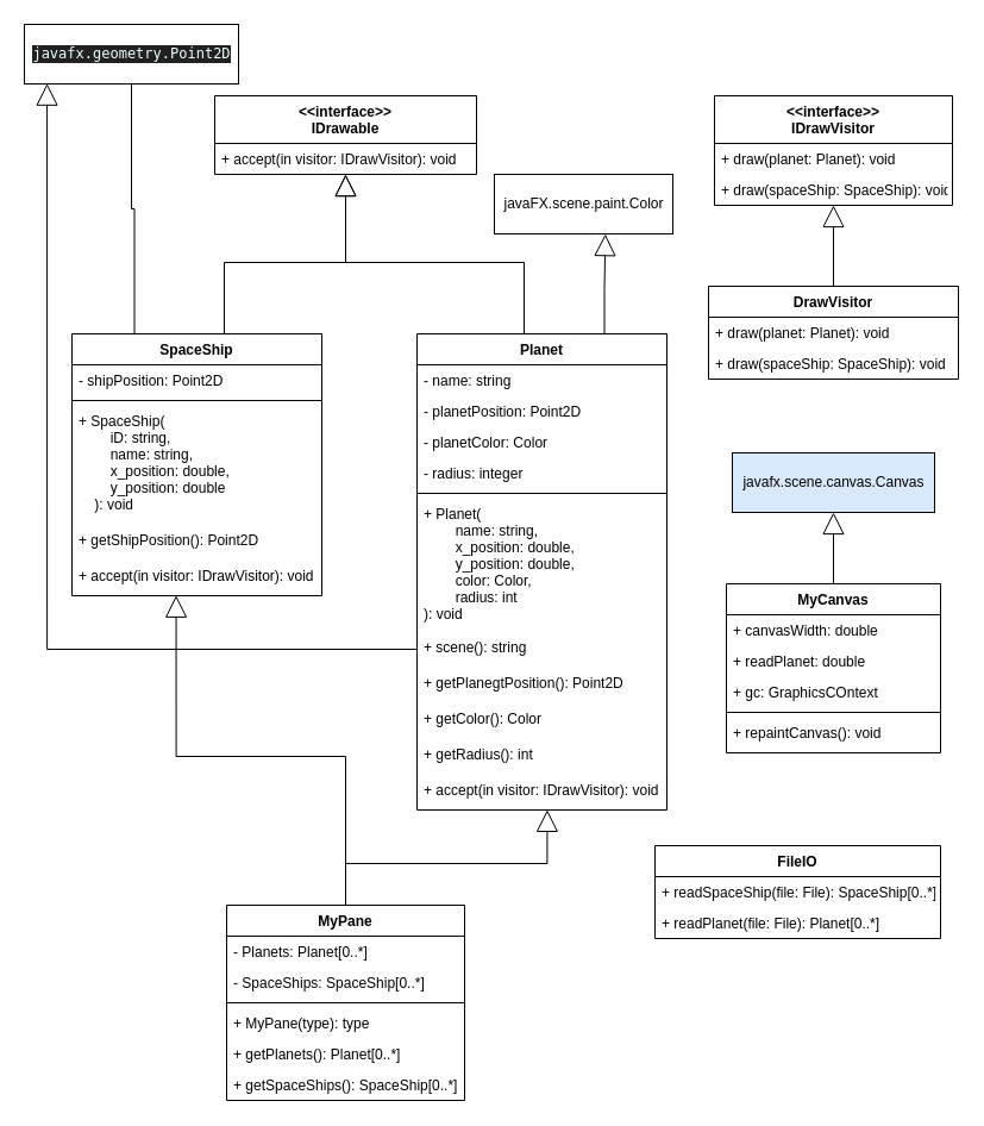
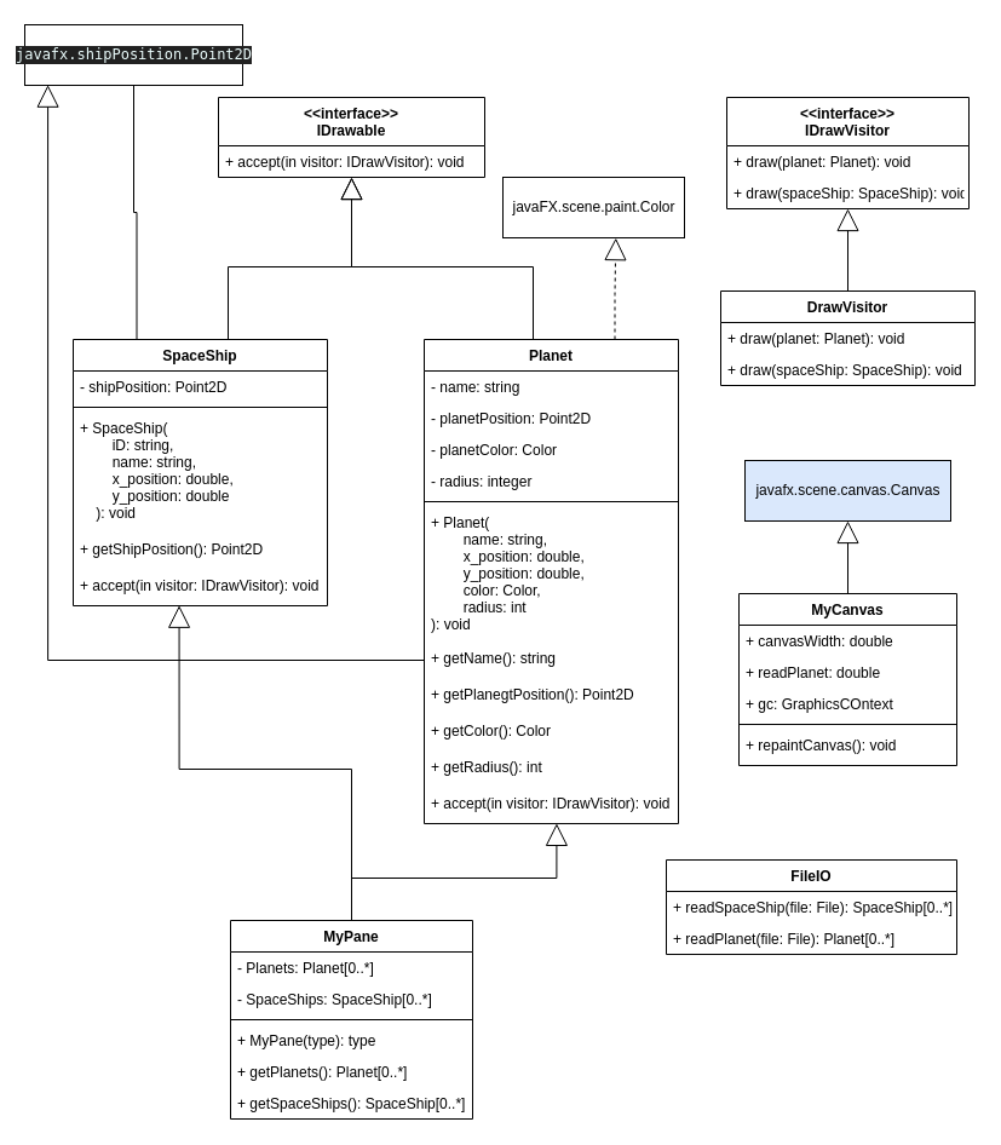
  <mxCell id="0" />
  <mxCell id="1" parent="0" />
  <mxCell id="2" style="edgeStyle=orthogonalEdgeStyle;rounded=0;orthogonalLoop=1;jettySize=auto;html=1;exitX=0.75;exitY=0;exitDx=0;exitDy=0;entryX=0.5;entryY=1.004;entryDx=0;entryDy=0;entryPerimeter=0;endSize=16;endArrow=block;endFill=0;" edge="1" parent="1" source="4" target="41"><mxGeometry relative="1" as="geometry"><mxPoint x="270" y="170" as="targetPoint" /><Array as="points"><mxPoint x="188" y="220" /><mxPoint x="290" y="220" /></Array></mxGeometry></mxCell>
  <mxCell id="3" style="edgeStyle=orthogonalEdgeStyle;rounded=0;orthogonalLoop=1;jettySize=auto;html=1;exitX=0.25;exitY=0;exitDx=0;exitDy=0;entryX=0.5;entryY=1;entryDx=0;entryDy=0;endArrow=none;endFill=0;endSize=16;" edge="1" parent="1" source="4" target="48"><mxGeometry relative="1" as="geometry" /></mxCell>
  <mxCell id="4" value="SpaceShip" style="swimlane;fontStyle=1;align=center;verticalAlign=top;childLayout=stackLayout;horizontal=1;startSize=26;horizontalStack=0;resizeParent=1;resizeParentMax=0;resizeLast=0;collapsible=1;marginBottom=0;" vertex="1" parent="1"><mxGeometry x="60" y="280" width="210" height="220" as="geometry" /></mxCell>
  <mxCell id="5" value="- shipPosition: Point2D" style="text;strokeColor=none;fillColor=none;align=left;verticalAlign=top;spacingLeft=4;spacingRight=4;overflow=hidden;rotatable=0;points=[[0,0.5],[1,0.5]];portConstraint=eastwest;" vertex="1" parent="4"><mxGeometry y="26" width="210" height="26" as="geometry" /></mxCell>
  <mxCell id="6" value="" style="line;strokeWidth=1;fillColor=none;align=left;verticalAlign=middle;spacingTop=-1;spacingLeft=3;spacingRight=3;rotatable=0;labelPosition=right;points=[];portConstraint=eastwest;" vertex="1" parent="4"><mxGeometry y="52" width="210" height="8" as="geometry" /></mxCell>
  <mxCell id="7" value="+ SpaceShip(&#10;        iD: string, &#10;        name: string, &#10;        x_position: double, &#10;        y_position: double&#10;    ): void" style="text;strokeColor=none;fillColor=none;align=left;verticalAlign=top;spacingLeft=4;spacingRight=4;overflow=hidden;rotatable=0;points=[[0,0.5],[1,0.5]];portConstraint=eastwest;" vertex="1" parent="4"><mxGeometry y="60" width="210" height="100" as="geometry" /></mxCell>
  <mxCell id="8" value="+ getShipPosition(): Point2D" style="text;strokeColor=none;fillColor=none;align=left;verticalAlign=top;spacingLeft=4;spacingRight=4;overflow=hidden;rotatable=0;points=[[0,0.5],[1,0.5]];portConstraint=eastwest;" vertex="1" parent="4"><mxGeometry y="160" width="210" height="30" as="geometry" /></mxCell>
  <mxCell id="9" value="+ accept(in visitor: IDrawVisitor): void" style="text;strokeColor=none;fillColor=none;align=left;verticalAlign=top;spacingLeft=4;spacingRight=4;overflow=hidden;rotatable=0;points=[[0,0.5],[1,0.5]];portConstraint=eastwest;" vertex="1" parent="4"><mxGeometry y="190" width="210" height="30" as="geometry" /></mxCell>
  <mxCell id="10" style="edgeStyle=orthogonalEdgeStyle;rounded=0;orthogonalLoop=1;jettySize=auto;html=1;exitX=0.5;exitY=0;exitDx=0;exitDy=0;entryX=0.5;entryY=1;entryDx=0;entryDy=0;endArrow=block;endFill=0;endSize=16;" edge="1" parent="1" source="12" target="40"><mxGeometry relative="1" as="geometry"><Array as="points"><mxPoint x="440" y="220" /><mxPoint x="290" y="220" /></Array></mxGeometry></mxCell>
- <mxCell id="11" style="edgeStyle=orthogonalEdgeStyle;rounded=0;orthogonalLoop=1;jettySize=auto;html=1;exitX=0.75;exitY=0;exitDx=0;exitDy=0;entryX=0.622;entryY=1.003;entryDx=0;entryDy=0;entryPerimeter=0;endArrow=block;endFill=0;endSize=16;" edge="1" parent="1" source="12" target="50"><mxGeometry relative="1" as="geometry" /></mxCell>
+ <mxCell id="11" style="edgeStyle=orthogonalEdgeStyle;rounded=0;orthogonalLoop=1;jettySize=auto;html=1;exitX=0.75;exitY=0;exitDx=0;exitDy=0;entryX=0.622;entryY=1.003;entryDx=0;entryDy=0;entryPerimeter=0;endArrow=block;endFill=0;endSize=16;dashed=1;" edge="1" parent="1" source="12" target="50"><mxGeometry relative="1" as="geometry" /></mxCell>
  <mxCell id="12" value="Planet" style="swimlane;fontStyle=1;align=center;verticalAlign=top;childLayout=stackLayout;horizontal=1;startSize=26;horizontalStack=0;resizeParent=1;resizeParentMax=0;resizeLast=0;collapsible=1;marginBottom=0;" vertex="1" parent="1"><mxGeometry x="350" y="280" width="210" height="400" as="geometry" /></mxCell>
  <mxCell id="13" value="- name: string" style="text;strokeColor=none;fillColor=none;align=left;verticalAlign=top;spacingLeft=4;spacingRight=4;overflow=hidden;rotatable=0;points=[[0,0.5],[1,0.5]];portConstraint=eastwest;" vertex="1" parent="12"><mxGeometry y="26" width="210" height="26" as="geometry" /></mxCell>
  <mxCell id="14" value="- planetPosition: Point2D" style="text;strokeColor=none;fillColor=none;align=left;verticalAlign=top;spacingLeft=4;spacingRight=4;overflow=hidden;rotatable=0;points=[[0,0.5],[1,0.5]];portConstraint=eastwest;" vertex="1" parent="12"><mxGeometry y="52" width="210" height="26" as="geometry" /></mxCell>
  <mxCell id="15" value="- planetColor: Color" style="text;strokeColor=none;fillColor=none;align=left;verticalAlign=top;spacingLeft=4;spacingRight=4;overflow=hidden;rotatable=0;points=[[0,0.5],[1,0.5]];portConstraint=eastwest;" vertex="1" parent="12"><mxGeometry y="78" width="210" height="26" as="geometry" /></mxCell>
  <mxCell id="16" value="- radius: integer" style="text;strokeColor=none;fillColor=none;align=left;verticalAlign=top;spacingLeft=4;spacingRight=4;overflow=hidden;rotatable=0;points=[[0,0.5],[1,0.5]];portConstraint=eastwest;" vertex="1" parent="12"><mxGeometry y="104" width="210" height="26" as="geometry" /></mxCell>
  <mxCell id="17" value="" style="line;strokeWidth=1;fillColor=none;align=left;verticalAlign=middle;spacingTop=-1;spacingLeft=3;spacingRight=3;rotatable=0;labelPosition=right;points=[];portConstraint=eastwest;" vertex="1" parent="12"><mxGeometry y="130" width="210" height="8" as="geometry" /></mxCell>
  <mxCell id="18" value="+ Planet(&#10;        name: string,&#10;        x_position: double,&#10;        y_position: double,&#10;        color: Color,&#10;        radius: int&#10;): void" style="text;strokeColor=none;fillColor=none;align=left;verticalAlign=top;spacingLeft=4;spacingRight=4;overflow=hidden;rotatable=0;points=[[0,0.5],[1,0.5]];portConstraint=eastwest;" vertex="1" parent="12"><mxGeometry y="138" width="210" height="112" as="geometry" /></mxCell>
- <mxCell id="19" value="+ scene(): string" style="text;strokeColor=none;fillColor=none;align=left;verticalAlign=top;spacingLeft=4;spacingRight=4;overflow=hidden;rotatable=0;points=[[0,0.5],[1,0.5]];portConstraint=eastwest;" vertex="1" parent="12"><mxGeometry y="250" width="210" height="30" as="geometry" /></mxCell>
+ <mxCell id="19" value="+ getName(): string" style="text;strokeColor=none;fillColor=none;align=left;verticalAlign=top;spacingLeft=4;spacingRight=4;overflow=hidden;rotatable=0;points=[[0,0.5],[1,0.5]];portConstraint=eastwest;" vertex="1" parent="12"><mxGeometry y="250" width="210" height="30" as="geometry" /></mxCell>
  <mxCell id="20" value="+ getPlanegtPosition(): Point2D" style="text;strokeColor=none;fillColor=none;align=left;verticalAlign=top;spacingLeft=4;spacingRight=4;overflow=hidden;rotatable=0;points=[[0,0.5],[1,0.5]];portConstraint=eastwest;" vertex="1" parent="12"><mxGeometry y="280" width="210" height="30" as="geometry" /></mxCell>
  <mxCell id="21" value="+ getColor(): Color" style="text;strokeColor=none;fillColor=none;align=left;verticalAlign=top;spacingLeft=4;spacingRight=4;overflow=hidden;rotatable=0;points=[[0,0.5],[1,0.5]];portConstraint=eastwest;" vertex="1" parent="12"><mxGeometry y="310" width="210" height="30" as="geometry" /></mxCell>
  <mxCell id="22" value="+ getRadius(): int" style="text;strokeColor=none;fillColor=none;align=left;verticalAlign=top;spacingLeft=4;spacingRight=4;overflow=hidden;rotatable=0;points=[[0,0.5],[1,0.5]];portConstraint=eastwest;" vertex="1" parent="12"><mxGeometry y="340" width="210" height="30" as="geometry" /></mxCell>
  <mxCell id="23" value="+ accept(in visitor: IDrawVisitor): void" style="text;strokeColor=none;fillColor=none;align=left;verticalAlign=top;spacingLeft=4;spacingRight=4;overflow=hidden;rotatable=0;points=[[0,0.5],[1,0.5]];portConstraint=eastwest;" vertex="1" parent="12"><mxGeometry y="370" width="210" height="30" as="geometry" /></mxCell>
  <mxCell id="24" style="edgeStyle=orthogonalEdgeStyle;rounded=0;orthogonalLoop=1;jettySize=auto;html=1;exitX=0.5;exitY=0;exitDx=0;exitDy=0;entryX=0.5;entryY=1;entryDx=0;entryDy=0;endArrow=block;endFill=0;endSize=16;" edge="1" parent="1" source="25" target="55"><mxGeometry relative="1" as="geometry" /></mxCell>
  <mxCell id="25" value="MyCanvas" style="swimlane;fontStyle=1;align=center;verticalAlign=top;childLayout=stackLayout;horizontal=1;startSize=26;horizontalStack=0;resizeParent=1;resizeParentMax=0;resizeLast=0;collapsible=1;marginBottom=0;" vertex="1" parent="1"><mxGeometry x="610" y="490" width="180" height="142" as="geometry" /></mxCell>
  <mxCell id="26" value="+ canvasWidth: double" style="text;strokeColor=none;fillColor=none;align=left;verticalAlign=top;spacingLeft=4;spacingRight=4;overflow=hidden;rotatable=0;points=[[0,0.5],[1,0.5]];portConstraint=eastwest;" vertex="1" parent="25"><mxGeometry y="26" width="180" height="26" as="geometry" /></mxCell>
  <mxCell id="27" value="+ readPlanet: double" style="text;strokeColor=none;fillColor=none;align=left;verticalAlign=top;spacingLeft=4;spacingRight=4;overflow=hidden;rotatable=0;points=[[0,0.5],[1,0.5]];portConstraint=eastwest;" vertex="1" parent="25"><mxGeometry y="52" width="180" height="26" as="geometry" /></mxCell>
  <mxCell id="28" value="+ gc: GraphicsCOntext" style="text;strokeColor=none;fillColor=none;align=left;verticalAlign=top;spacingLeft=4;spacingRight=4;overflow=hidden;rotatable=0;points=[[0,0.5],[1,0.5]];portConstraint=eastwest;" vertex="1" parent="25"><mxGeometry y="78" width="180" height="26" as="geometry" /></mxCell>
  <mxCell id="29" value="" style="line;strokeWidth=1;fillColor=none;align=left;verticalAlign=middle;spacingTop=-1;spacingLeft=3;spacingRight=3;rotatable=0;labelPosition=right;points=[];portConstraint=eastwest;" vertex="1" parent="25"><mxGeometry y="104" width="180" height="8" as="geometry" /></mxCell>
  <mxCell id="30" value="+ repaintCanvas(): void" style="text;strokeColor=none;fillColor=none;align=left;verticalAlign=top;spacingLeft=4;spacingRight=4;overflow=hidden;rotatable=0;points=[[0,0.5],[1,0.5]];portConstraint=eastwest;" vertex="1" parent="25"><mxGeometry y="112" width="180" height="30" as="geometry" /></mxCell>
  <mxCell id="31" style="edgeStyle=orthogonalEdgeStyle;rounded=0;orthogonalLoop=1;jettySize=auto;html=1;exitX=0.5;exitY=0;exitDx=0;exitDy=0;entryX=0.521;entryY=0.996;entryDx=0;entryDy=0;entryPerimeter=0;endArrow=block;endFill=0;endSize=16;" edge="1" parent="1" source="33" target="23"><mxGeometry relative="1" as="geometry" /></mxCell>
  <mxCell id="32" style="edgeStyle=orthogonalEdgeStyle;rounded=0;orthogonalLoop=1;jettySize=auto;html=1;exitX=0.5;exitY=0;exitDx=0;exitDy=0;entryX=0.417;entryY=0.992;entryDx=0;entryDy=0;entryPerimeter=0;endArrow=block;endFill=0;endSize=16;" edge="1" parent="1" source="33" target="9"><mxGeometry relative="1" as="geometry" /></mxCell>
  <mxCell id="33" value="MyPane" style="swimlane;fontStyle=1;align=center;verticalAlign=top;childLayout=stackLayout;horizontal=1;startSize=26;horizontalStack=0;resizeParent=1;resizeParentMax=0;resizeLast=0;collapsible=1;marginBottom=0;" vertex="1" parent="1"><mxGeometry x="190" y="760" width="200" height="164" as="geometry" /></mxCell>
  <mxCell id="34" value="- Planets: Planet[0..*]" style="text;strokeColor=none;fillColor=none;align=left;verticalAlign=top;spacingLeft=4;spacingRight=4;overflow=hidden;rotatable=0;points=[[0,0.5],[1,0.5]];portConstraint=eastwest;" vertex="1" parent="33"><mxGeometry y="26" width="200" height="26" as="geometry" /></mxCell>
  <mxCell id="35" value="- SpaceShips: SpaceShip[0..*]" style="text;strokeColor=none;fillColor=none;align=left;verticalAlign=top;spacingLeft=4;spacingRight=4;overflow=hidden;rotatable=0;points=[[0,0.5],[1,0.5]];portConstraint=eastwest;" vertex="1" parent="33"><mxGeometry y="52" width="200" height="26" as="geometry" /></mxCell>
  <mxCell id="36" value="" style="line;strokeWidth=1;fillColor=none;align=left;verticalAlign=middle;spacingTop=-1;spacingLeft=3;spacingRight=3;rotatable=0;labelPosition=right;points=[];portConstraint=eastwest;" vertex="1" parent="33"><mxGeometry y="78" width="200" height="8" as="geometry" /></mxCell>
  <mxCell id="37" value="+ MyPane(type): type" style="text;strokeColor=none;fillColor=none;align=left;verticalAlign=top;spacingLeft=4;spacingRight=4;overflow=hidden;rotatable=0;points=[[0,0.5],[1,0.5]];portConstraint=eastwest;" vertex="1" parent="33"><mxGeometry y="86" width="200" height="26" as="geometry" /></mxCell>
  <mxCell id="38" value="+ getPlanets(): Planet[0..*]" style="text;strokeColor=none;fillColor=none;align=left;verticalAlign=top;spacingLeft=4;spacingRight=4;overflow=hidden;rotatable=0;points=[[0,0.5],[1,0.5]];portConstraint=eastwest;" vertex="1" parent="33"><mxGeometry y="112" width="200" height="26" as="geometry" /></mxCell>
  <mxCell id="39" value="+ getSpaceShips(): SpaceShip[0..*]" style="text;strokeColor=none;fillColor=none;align=left;verticalAlign=top;spacingLeft=4;spacingRight=4;overflow=hidden;rotatable=0;points=[[0,0.5],[1,0.5]];portConstraint=eastwest;" vertex="1" parent="33"><mxGeometry y="138" width="200" height="26" as="geometry" /></mxCell>
  <mxCell id="40" value="&lt;&lt;interface&gt;&gt;&#10;IDrawable" style="swimlane;fontStyle=1;childLayout=stackLayout;horizontal=1;startSize=40;fillColor=none;horizontalStack=0;resizeParent=1;resizeParentMax=0;resizeLast=0;collapsible=1;marginBottom=0;" vertex="1" parent="1"><mxGeometry x="180" y="80" width="220" height="66" as="geometry"><mxRectangle x="190" y="150" width="110" height="40" as="alternateBounds" /></mxGeometry></mxCell>
  <mxCell id="41" value="+ accept(in visitor: IDrawVisitor): void" style="text;strokeColor=none;fillColor=none;align=left;verticalAlign=top;spacingLeft=4;spacingRight=4;overflow=hidden;rotatable=0;points=[[0,0.5],[1,0.5]];portConstraint=eastwest;" vertex="1" parent="40"><mxGeometry y="40" width="220" height="26" as="geometry" /></mxCell>
  <mxCell id="42" value="&lt;&lt;interface&gt;&gt;&#10;IDrawVisitor" style="swimlane;fontStyle=1;childLayout=stackLayout;horizontal=1;startSize=40;fillColor=none;horizontalStack=0;resizeParent=1;resizeParentMax=0;resizeLast=0;collapsible=1;marginBottom=0;" vertex="1" parent="1"><mxGeometry x="600" y="80" width="200" height="92" as="geometry" /></mxCell>
  <mxCell id="43" value="+ draw(planet: Planet): void" style="text;strokeColor=none;fillColor=none;align=left;verticalAlign=top;spacingLeft=4;spacingRight=4;overflow=hidden;rotatable=0;points=[[0,0.5],[1,0.5]];portConstraint=eastwest;" vertex="1" parent="42"><mxGeometry y="40" width="200" height="26" as="geometry" /></mxCell>
  <mxCell id="44" value="+ draw(spaceShip: SpaceShip): void" style="text;strokeColor=none;fillColor=none;align=left;verticalAlign=top;spacingLeft=4;spacingRight=4;overflow=hidden;rotatable=0;points=[[0,0.5],[1,0.5]];portConstraint=eastwest;" vertex="1" parent="42"><mxGeometry y="66" width="200" height="26" as="geometry" /></mxCell>
  <mxCell id="45" value="FileIO" style="swimlane;fontStyle=1;childLayout=stackLayout;horizontal=1;startSize=26;fillColor=none;horizontalStack=0;resizeParent=1;resizeParentMax=0;resizeLast=0;collapsible=1;marginBottom=0;" vertex="1" parent="1"><mxGeometry x="550" y="710" width="240" height="78" as="geometry" /></mxCell>
  <mxCell id="46" value="+ readSpaceShip(file: File): SpaceShip[0..*]" style="text;strokeColor=none;fillColor=none;align=left;verticalAlign=top;spacingLeft=4;spacingRight=4;overflow=hidden;rotatable=0;points=[[0,0.5],[1,0.5]];portConstraint=eastwest;" vertex="1" parent="45"><mxGeometry y="26" width="240" height="26" as="geometry" /></mxCell>
  <mxCell id="47" value="+ readPlanet(file: File): Planet[0..*]" style="text;strokeColor=none;fillColor=none;align=left;verticalAlign=top;spacingLeft=4;spacingRight=4;overflow=hidden;rotatable=0;points=[[0,0.5],[1,0.5]];portConstraint=eastwest;" vertex="1" parent="45"><mxGeometry y="52" width="240" height="26" as="geometry" /></mxCell>
- <mxCell id="48" value="&lt;div style=&quot;background-color: #212121 ; color: #eeffff ; font-family: &amp;#34;jetbrains mono&amp;#34; , monospace ; font-size: 9.0pt&quot;&gt;&lt;pre&gt;javafx.geometry.Point2D&lt;/pre&gt;&lt;/div&gt;" style="html=1;" vertex="1" parent="1"><mxGeometry x="20" y="20" width="180" height="50" as="geometry" /></mxCell>
+ <mxCell id="48" value="&lt;div style=&quot;background-color: #212121 ; color: #eeffff ; font-family: &amp;#34;jetbrains mono&amp;#34; , monospace ; font-size: 9.0pt&quot;&gt;&lt;pre&gt;javafx.shipPosition.Point2D&lt;/pre&gt;&lt;/div&gt;" style="html=1;" vertex="1" parent="1"><mxGeometry x="20" y="20" width="180" height="50" as="geometry" /></mxCell>
  <mxCell id="49" style="edgeStyle=orthogonalEdgeStyle;rounded=0;orthogonalLoop=1;jettySize=auto;html=1;exitX=0;exitY=0.5;exitDx=0;exitDy=0;entryX=0.106;entryY=0.994;entryDx=0;entryDy=0;endArrow=block;endFill=0;endSize=16;entryPerimeter=0;" edge="1" parent="1" source="19" target="48"><mxGeometry relative="1" as="geometry"><Array as="points"><mxPoint x="40" y="545" /><mxPoint x="40" y="70" /></Array></mxGeometry></mxCell>
  <mxCell id="50" value="javaFX.scene.paint.Color" style="html=1;" vertex="1" parent="1"><mxGeometry x="415" y="146" width="150" height="50" as="geometry" /></mxCell>
  <mxCell id="51" style="edgeStyle=orthogonalEdgeStyle;rounded=0;orthogonalLoop=1;jettySize=auto;html=1;exitX=0.5;exitY=0;exitDx=0;exitDy=0;entryX=0.5;entryY=1;entryDx=0;entryDy=0;endArrow=block;endFill=0;endSize=16;" edge="1" parent="1" source="52" target="42"><mxGeometry relative="1" as="geometry" /></mxCell>
  <mxCell id="52" value="DrawVisitor" style="swimlane;fontStyle=1;childLayout=stackLayout;horizontal=1;startSize=26;fillColor=none;horizontalStack=0;resizeParent=1;resizeParentMax=0;resizeLast=0;collapsible=1;marginBottom=0;" vertex="1" parent="1"><mxGeometry x="595" y="240" width="210" height="78" as="geometry" /></mxCell>
  <mxCell id="53" value="+ draw(planet: Planet): void" style="text;strokeColor=none;fillColor=none;align=left;verticalAlign=top;spacingLeft=4;spacingRight=4;overflow=hidden;rotatable=0;points=[[0,0.5],[1,0.5]];portConstraint=eastwest;" vertex="1" parent="52"><mxGeometry y="26" width="210" height="26" as="geometry" /></mxCell>
  <mxCell id="54" value="+ draw(spaceShip: SpaceShip): void" style="text;strokeColor=none;fillColor=none;align=left;verticalAlign=top;spacingLeft=4;spacingRight=4;overflow=hidden;rotatable=0;points=[[0,0.5],[1,0.5]];portConstraint=eastwest;" vertex="1" parent="52"><mxGeometry y="52" width="210" height="26" as="geometry" /></mxCell>
  <mxCell id="55" value="javafx.scene.canvas.Canvas" style="html=1;fillColor=#dae8fc;" vertex="1" parent="1"><mxGeometry x="615" y="380" width="170" height="50" as="geometry" /></mxCell>
